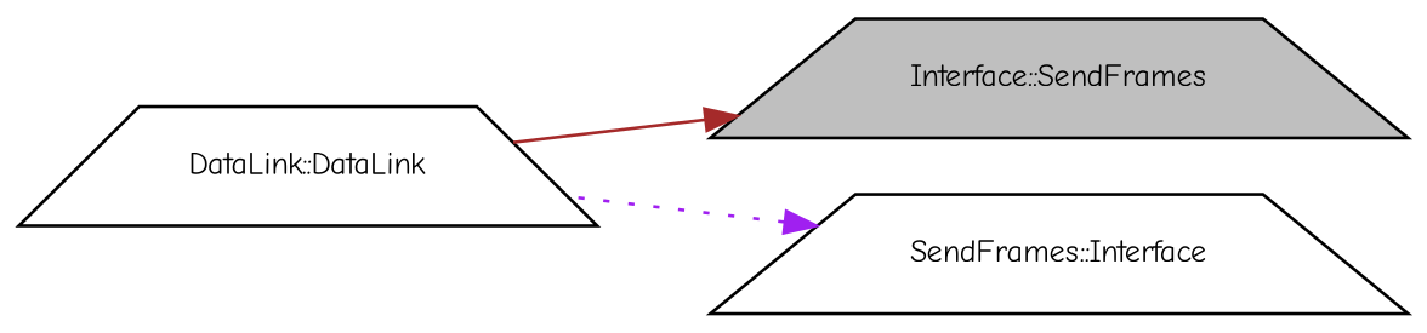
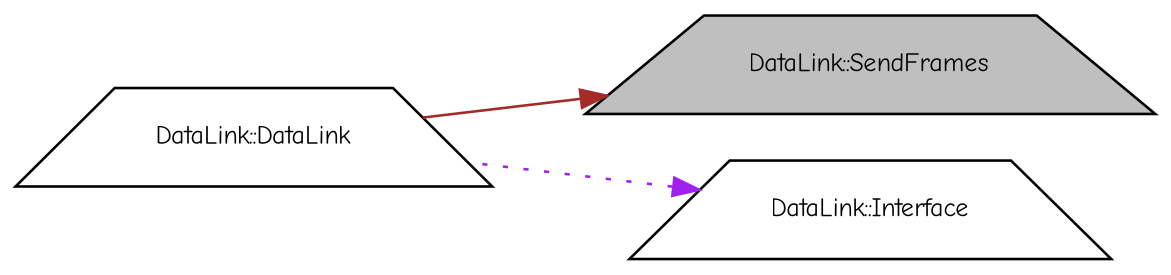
  digraph {
    fontname="Comic Neue"
    rankdir=RL
    node [color=black fillcolor=white fontname="Comic Neue" fontsize=10 shape=trapezium style=filled]
    edge [dir=back fontname="Comic Neue" fontsize=10 labelfontname=Helvetica labelfontsize=10]
-   n1 [fillcolor=grey75 fontcolor=black height=0.2 label="Interface::SendFrames" width=0.4]
+   n1 [fillcolor=grey75 fontcolor=black height=0.2 label="DataLink::SendFrames" width=0.4]
    n2 [height=0.2 label="DataLink::DataLink" width=0.4]
-   n3 [height=0.2 label="SendFrames::Interface" width=0.4]
+   n3 [height=0.2 label="DataLink::Interface" width=0.4]
    n1 -> n2 [color=brown style=solid]
    n3 -> n2 [color=purple style=dotted]
  }
